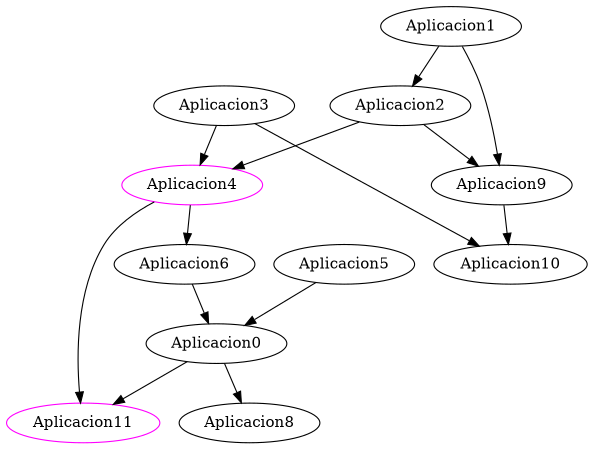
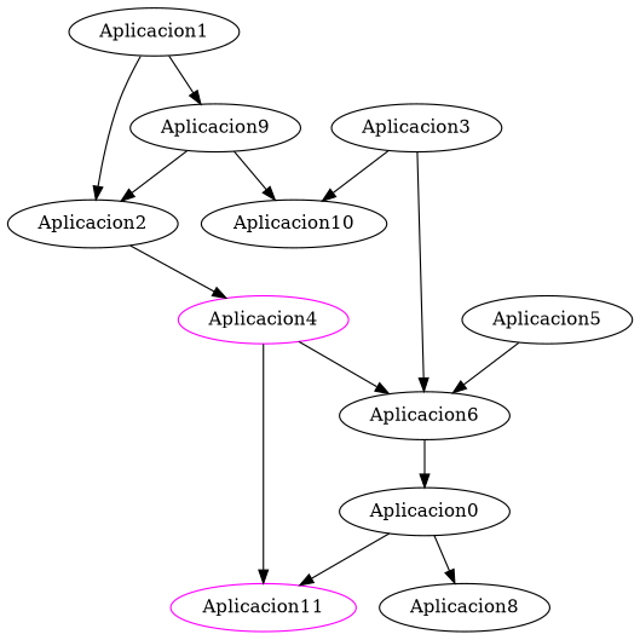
  strict digraph {
    edge [color=black]
    n1 [label=Aplicacion1]
    n2 [label=Aplicacion2]
    n3 [label=Aplicacion9]
    n4 [color=magenta label=Aplicacion4]
    n5 [label=Aplicacion3]
    n6 [label=Aplicacion10]
    n7 [label=Aplicacion6]
    n8 [color=magenta label=Aplicacion11]
    n9 [label=Aplicacion5]
    n10 [label=Aplicacion0]
    n11 [color=black label=Aplicacion8]
    n1 -> n2
    n1 -> n3
-   n2 -> n3
+   n3 -> n2
    n2 -> n4
    n3 -> n6
    n4 -> n7
    n4 -> n8
-   n5 -> n4
+   n5 -> n7
    n5 -> n6
    n7 -> n10
-   n9 -> n10
+   n9 -> n7
    n10 -> n8
    n10 -> n11
  }
